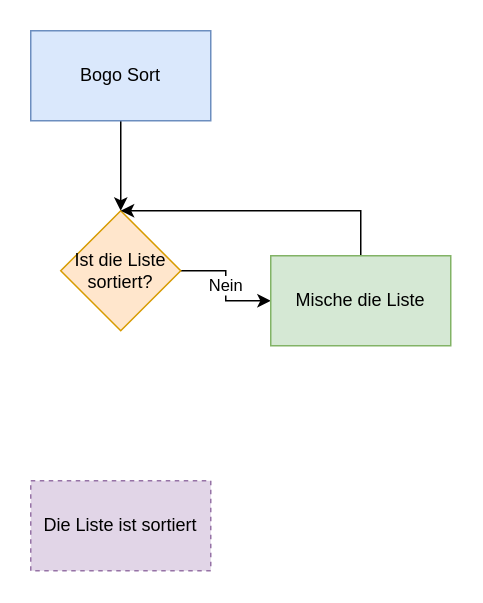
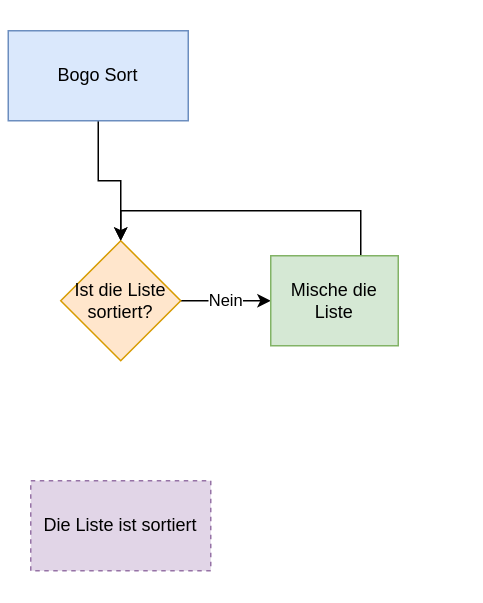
  <mxCell id="0" />
  <mxCell id="1" parent="0" />
  <mxCell id="2" value="" style="edgeStyle=orthogonalEdgeStyle;rounded=0;orthogonalLoop=1;jettySize=auto;html=1;" edge="1" parent="1" source="3" target="5"><mxGeometry relative="1" as="geometry" /></mxCell>
- <mxCell id="3" value="Bogo Sort" style="rounded=0;whiteSpace=wrap;html=1;fillColor=#dae8fc;strokeColor=#6c8ebf;" vertex="1" parent="1"><mxGeometry x="20" y="20" width="120" height="60" as="geometry" /></mxCell>
+ <mxCell id="3" value="Bogo Sort" style="rounded=0;whiteSpace=wrap;html=1;fillColor=#dae8fc;strokeColor=#6c8ebf;" vertex="1" parent="1"><mxGeometry x="5" y="20" width="120" height="60" as="geometry" /></mxCell>
  <mxCell id="4" value="Nein" style="edgeStyle=orthogonalEdgeStyle;rounded=0;orthogonalLoop=1;jettySize=auto;html=1;" edge="1" parent="1" source="5" target="8"><mxGeometry relative="1" as="geometry" /></mxCell>
- <mxCell id="5" value="Ist die Liste sortiert?" style="rhombus;whiteSpace=wrap;html=1;rounded=0;strokeColor=#d79b00;fillColor=#ffe6cc;" vertex="1" parent="1"><mxGeometry x="40" y="140" width="80" height="80" as="geometry" /></mxCell>
+ <mxCell id="5" value="Ist die Liste sortiert?" style="rhombus;whiteSpace=wrap;html=1;rounded=0;strokeColor=#d79b00;fillColor=#ffe6cc;" vertex="1" parent="1"><mxGeometry x="40" y="160" width="80" height="80" as="geometry" /></mxCell>
  <mxCell id="6" value="Die Liste ist sortiert" style="whiteSpace=wrap;html=1;rounded=0;strokeColor=#9673a6;fillColor=#e1d5e7;dashed=1;" vertex="1" parent="1"><mxGeometry x="20" y="320" width="120" height="60" as="geometry" /></mxCell>
  <mxCell id="7" style="edgeStyle=orthogonalEdgeStyle;rounded=0;orthogonalLoop=1;jettySize=auto;html=1;entryX=0.5;entryY=0;entryDx=0;entryDy=0;" edge="1" parent="1" source="8" target="5"><mxGeometry relative="1" as="geometry"><Array as="points"><mxPoint x="240" y="140" /><mxPoint x="80" y="140" /></Array></mxGeometry></mxCell>
- <mxCell id="8" value="Mische die Liste" style="whiteSpace=wrap;html=1;rounded=0;strokeColor=#82b366;fillColor=#d5e8d4;" vertex="1" parent="1"><mxGeometry x="180" y="170" width="120" height="60" as="geometry" /></mxCell>
+ <mxCell id="8" value="Mische die Liste" style="whiteSpace=wrap;html=1;rounded=0;strokeColor=#82b366;fillColor=#d5e8d4;" vertex="1" parent="1"><mxGeometry x="180" y="170" width="85" height="60" as="geometry" /></mxCell>
